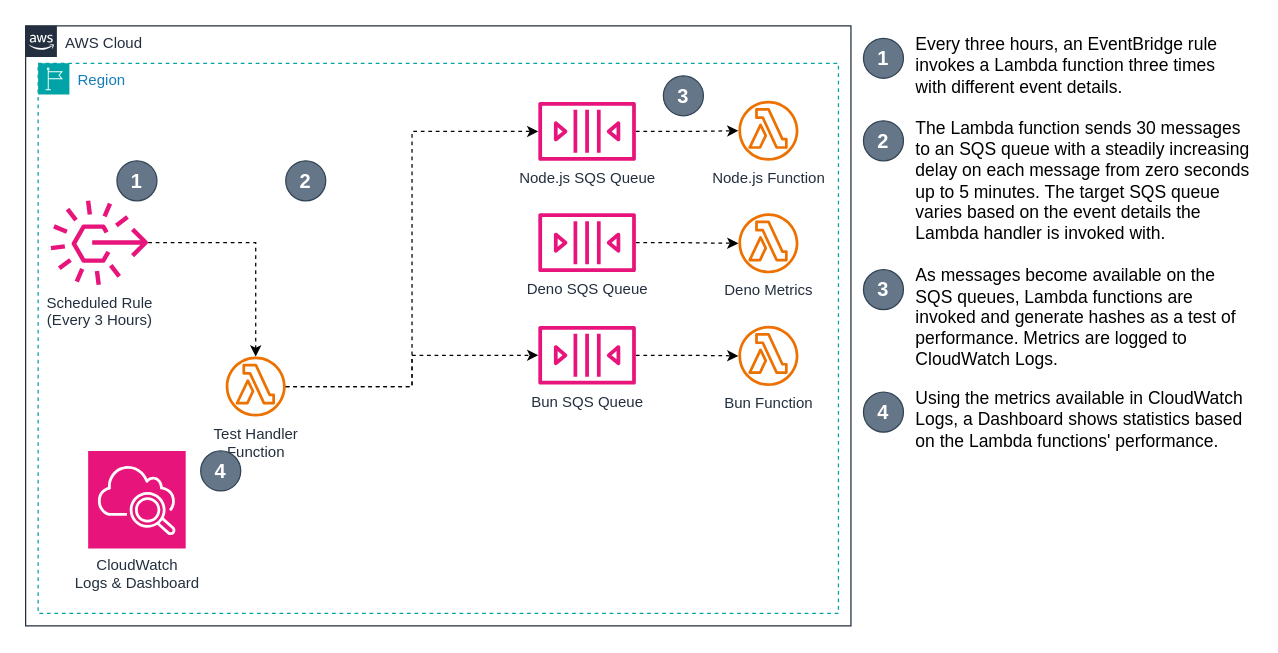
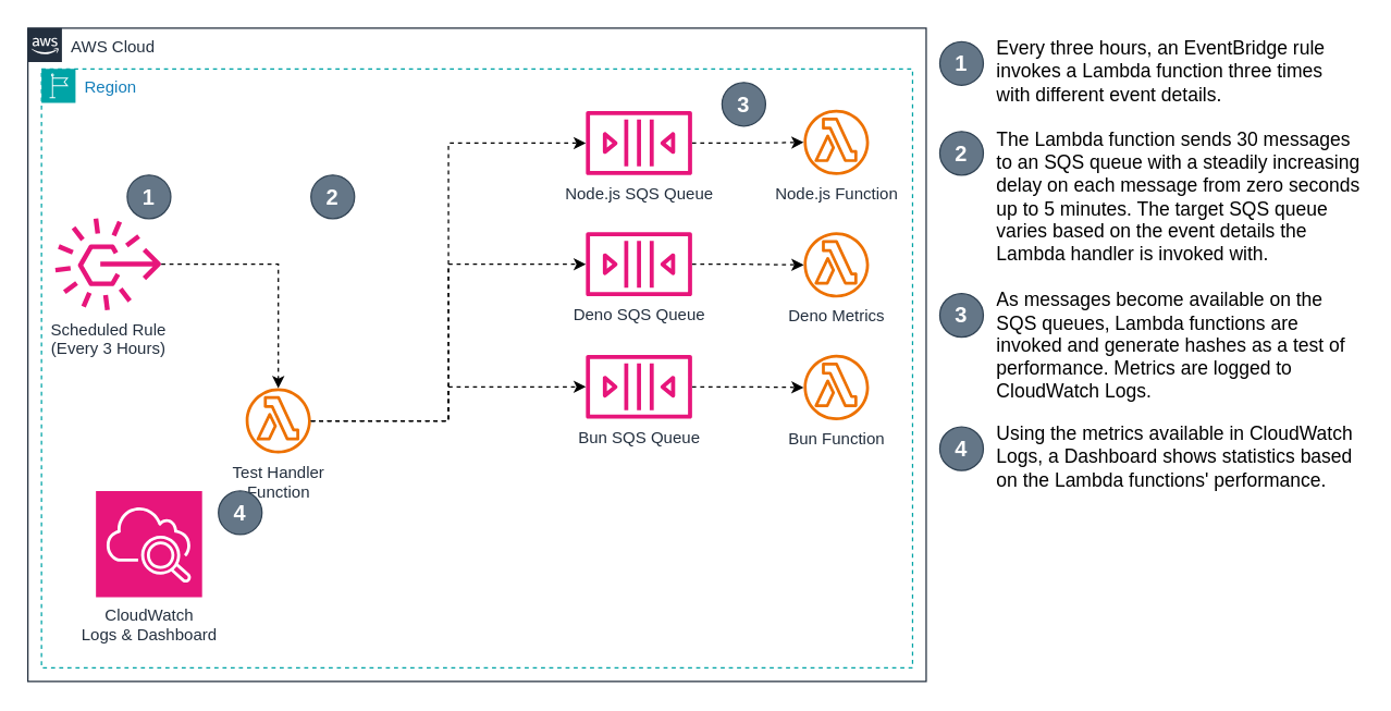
  <mxCell id="0" />
  <mxCell id="1" parent="0" />
  <mxCell id="2" value="AWS Cloud" style="points=[[0,0],[0.25,0],[0.5,0],[0.75,0],[1,0],[1,0.25],[1,0.5],[1,0.75],[1,1],[0.75,1],[0.5,1],[0.25,1],[0,1],[0,0.75],[0,0.5],[0,0.25]];outlineConnect=0;gradientColor=none;html=1;whiteSpace=wrap;fontSize=12;fontStyle=0;container=1;pointerEvents=0;collapsible=0;recursiveResize=0;shape=mxgraph.aws4.group;grIcon=mxgraph.aws4.group_aws_cloud_alt;strokeColor=#232F3E;fillColor=none;verticalAlign=top;align=left;spacingLeft=30;fontColor=#232F3E;dashed=0;" vertex="1" parent="1"><mxGeometry x="20" y="20" width="660" height="480" as="geometry" /></mxCell>
  <mxCell id="3" value="Region" style="points=[[0,0],[0.25,0],[0.5,0],[0.75,0],[1,0],[1,0.25],[1,0.5],[1,0.75],[1,1],[0.75,1],[0.5,1],[0.25,1],[0,1],[0,0.75],[0,0.5],[0,0.25]];outlineConnect=0;gradientColor=none;html=1;whiteSpace=wrap;fontSize=12;fontStyle=0;container=1;pointerEvents=0;collapsible=0;recursiveResize=0;shape=mxgraph.aws4.group;grIcon=mxgraph.aws4.group_region;strokeColor=#00A4A6;fillColor=none;verticalAlign=top;align=left;spacingLeft=30;fontColor=#147EBA;dashed=1;" vertex="1" parent="2"><mxGeometry x="10" y="30" width="640" height="440" as="geometry" /></mxCell>
  <mxCell id="4" value="Node.js Function" style="sketch=0;outlineConnect=0;fontColor=#232F3E;gradientColor=none;fillColor=#ED7100;strokeColor=none;dashed=0;verticalLabelPosition=bottom;verticalAlign=top;align=center;html=1;fontSize=12;fontStyle=0;aspect=fixed;pointerEvents=1;shape=mxgraph.aws4.lambda_function;" vertex="1" parent="3"><mxGeometry x="560" y="30" width="48" height="48" as="geometry" /></mxCell>
  <mxCell id="5" value="Deno Metrics" style="sketch=0;outlineConnect=0;fontColor=#232F3E;gradientColor=none;fillColor=#ED7100;strokeColor=none;dashed=0;verticalLabelPosition=bottom;verticalAlign=top;align=center;html=1;fontSize=12;fontStyle=0;aspect=fixed;pointerEvents=1;shape=mxgraph.aws4.lambda_function;" vertex="1" parent="3"><mxGeometry x="560" y="120" width="48" height="48" as="geometry" /></mxCell>
  <mxCell id="6" value="Bun Function" style="sketch=0;outlineConnect=0;fontColor=#232F3E;gradientColor=none;fillColor=#ED7100;strokeColor=none;dashed=0;verticalLabelPosition=bottom;verticalAlign=top;align=center;html=1;fontSize=12;fontStyle=0;aspect=fixed;pointerEvents=1;shape=mxgraph.aws4.lambda_function;" vertex="1" parent="3"><mxGeometry x="560" y="210" width="48" height="48" as="geometry" /></mxCell>
  <mxCell id="7" style="edgeStyle=orthogonalEdgeStyle;rounded=0;orthogonalLoop=1;jettySize=auto;html=1;dashed=1;" edge="1" parent="3" source="8" target="4"><mxGeometry relative="1" as="geometry" /></mxCell>
  <mxCell id="8" value="Node.js SQS Queue" style="sketch=0;outlineConnect=0;fontColor=#232F3E;gradientColor=none;fillColor=#E7157B;strokeColor=none;dashed=0;verticalLabelPosition=bottom;verticalAlign=top;align=center;html=1;fontSize=12;fontStyle=0;aspect=fixed;pointerEvents=1;shape=mxgraph.aws4.queue;points=[[0,0.5,0,0,0]];" vertex="1" parent="3"><mxGeometry x="400" y="31" width="78" height="47" as="geometry" /></mxCell>
  <mxCell id="9" style="edgeStyle=orthogonalEdgeStyle;rounded=0;orthogonalLoop=1;jettySize=auto;html=1;dashed=1;" edge="1" parent="3" source="10" target="5"><mxGeometry relative="1" as="geometry" /></mxCell>
  <mxCell id="10" value="Deno SQS Queue" style="sketch=0;outlineConnect=0;fontColor=#232F3E;gradientColor=none;fillColor=#E7157B;strokeColor=none;dashed=0;verticalLabelPosition=bottom;verticalAlign=top;align=center;html=1;fontSize=12;fontStyle=0;aspect=fixed;pointerEvents=1;shape=mxgraph.aws4.queue;points=[[0,0.5,0,0,0]];" vertex="1" parent="3"><mxGeometry x="400" y="120" width="78" height="47" as="geometry" /></mxCell>
  <mxCell id="11" style="edgeStyle=orthogonalEdgeStyle;rounded=0;orthogonalLoop=1;jettySize=auto;html=1;dashed=1;" edge="1" parent="3" source="12" target="6"><mxGeometry relative="1" as="geometry" /></mxCell>
  <mxCell id="12" value="Bun SQS Queue" style="sketch=0;outlineConnect=0;fontColor=#232F3E;gradientColor=none;fillColor=#E7157B;strokeColor=none;dashed=0;verticalLabelPosition=bottom;verticalAlign=top;align=center;html=1;fontSize=12;fontStyle=0;aspect=fixed;pointerEvents=1;shape=mxgraph.aws4.queue;points=[[0,0.5,0,0,0]];" vertex="1" parent="3"><mxGeometry x="400" y="210" width="78" height="47" as="geometry" /></mxCell>
  <mxCell id="13" value="Test Handler&lt;br&gt;Function" style="sketch=0;outlineConnect=0;fontColor=#232F3E;gradientColor=none;fillColor=#ED7100;strokeColor=none;dashed=0;verticalLabelPosition=bottom;verticalAlign=top;align=center;html=1;fontSize=12;fontStyle=0;aspect=fixed;pointerEvents=1;shape=mxgraph.aws4.lambda_function;" vertex="1" parent="3"><mxGeometry x="150" y="234.5" width="48" height="48" as="geometry" /></mxCell>
  <mxCell id="14" style="edgeStyle=orthogonalEdgeStyle;rounded=0;orthogonalLoop=1;jettySize=auto;html=1;dashed=1;" edge="1" parent="3" source="15" target="13"><mxGeometry relative="1" as="geometry" /></mxCell>
  <mxCell id="15" value="Scheduled Rule&lt;br&gt;(Every 3 Hours)" style="sketch=0;outlineConnect=0;fontColor=#232F3E;gradientColor=none;fillColor=#E7157B;strokeColor=none;dashed=0;verticalLabelPosition=bottom;verticalAlign=top;align=center;html=1;fontSize=12;fontStyle=0;aspect=fixed;pointerEvents=1;shape=mxgraph.aws4.rule_3;" vertex="1" parent="3"><mxGeometry x="10" y="109.5" width="78" height="68" as="geometry" /></mxCell>
  <mxCell id="16" style="edgeStyle=orthogonalEdgeStyle;rounded=0;orthogonalLoop=1;jettySize=auto;html=1;entryX=0;entryY=0.5;entryDx=0;entryDy=0;entryPerimeter=0;dashed=1;" edge="1" parent="3" source="13" target="8"><mxGeometry relative="1" as="geometry" /></mxCell>
+ <mxCell id="17" style="edgeStyle=orthogonalEdgeStyle;rounded=0;orthogonalLoop=1;jettySize=auto;html=1;entryX=0;entryY=0.5;entryDx=0;entryDy=0;entryPerimeter=0;dashed=1;" edge="1" parent="3" source="13" target="10"><mxGeometry relative="1" as="geometry" /></mxCell>
  <mxCell id="18" style="edgeStyle=orthogonalEdgeStyle;rounded=0;orthogonalLoop=1;jettySize=auto;html=1;entryX=0;entryY=0.5;entryDx=0;entryDy=0;entryPerimeter=0;dashed=1;" edge="1" parent="3" source="13" target="12"><mxGeometry relative="1" as="geometry" /></mxCell>
  <mxCell id="19" value="CloudWatch&lt;br&gt;Logs &amp;amp; Dashboard" style="sketch=0;points=[[0,0,0],[0.25,0,0],[0.5,0,0],[0.75,0,0],[1,0,0],[0,1,0],[0.25,1,0],[0.5,1,0],[0.75,1,0],[1,1,0],[0,0.25,0],[0,0.5,0],[0,0.75,0],[1,0.25,0],[1,0.5,0],[1,0.75,0]];points=[[0,0,0],[0.25,0,0],[0.5,0,0],[0.75,0,0],[1,0,0],[0,1,0],[0.25,1,0],[0.5,1,0],[0.75,1,0],[1,1,0],[0,0.25,0],[0,0.5,0],[0,0.75,0],[1,0.25,0],[1,0.5,0],[1,0.75,0]];outlineConnect=0;fontColor=#232F3E;fillColor=#E7157B;strokeColor=#ffffff;dashed=0;verticalLabelPosition=bottom;verticalAlign=top;align=center;html=1;fontSize=12;fontStyle=0;aspect=fixed;shape=mxgraph.aws4.resourceIcon;resIcon=mxgraph.aws4.cloudwatch_2;" vertex="1" parent="3"><mxGeometry x="40" y="310" width="78" height="78" as="geometry" /></mxCell>
  <mxCell id="20" value="1" style="ellipse;whiteSpace=wrap;html=1;aspect=fixed;fontSize=16;fontStyle=1;verticalAlign=middle;fillColor=#647687;fontColor=#ffffff;strokeColor=#314354;" vertex="1" parent="3"><mxGeometry x="63" y="78" width="32" height="32" as="geometry" /></mxCell>
  <mxCell id="21" value="2" style="ellipse;whiteSpace=wrap;html=1;aspect=fixed;fontSize=16;fontStyle=1;verticalAlign=middle;fillColor=#647687;fontColor=#ffffff;strokeColor=#314354;" vertex="1" parent="3"><mxGeometry x="198" y="78" width="32" height="32" as="geometry" /></mxCell>
  <mxCell id="22" value="3" style="ellipse;whiteSpace=wrap;html=1;aspect=fixed;fontSize=16;fontStyle=1;verticalAlign=middle;fillColor=#647687;fontColor=#ffffff;strokeColor=#314354;" vertex="1" parent="3"><mxGeometry x="500" y="10" width="32" height="32" as="geometry" /></mxCell>
  <mxCell id="23" value="4" style="ellipse;whiteSpace=wrap;html=1;aspect=fixed;fontSize=16;fontStyle=1;verticalAlign=middle;fillColor=#647687;fontColor=#ffffff;strokeColor=#314354;" vertex="1" parent="3"><mxGeometry x="130" y="310" width="32" height="32" as="geometry" /></mxCell>
  <mxCell id="24" value="&lt;span style=&quot;font-size: 14px; background-color: transparent; color: light-dark(rgb(0, 0, 0), rgb(255, 255, 255));&quot;&gt;Every three hours, an EventBridge rule invokes a Lambda function three times with different event details.&lt;/span&gt;&lt;div&gt;&lt;span style=&quot;font-size: 14px;&quot;&gt;&lt;br&gt;&lt;/span&gt;&lt;span style=&quot;font-size: 14px; background-color: transparent; color: light-dark(rgb(0, 0, 0), rgb(255, 255, 255));&quot;&gt;The Lambda function sends 30 messages to an SQS queue with a steadily increasing delay on each message from zero seconds up to 5 minutes. The target SQS queue varies based on the event details the Lambda handler is invoked with.&lt;/span&gt;&lt;/div&gt;&lt;div&gt;&lt;span style=&quot;font-size: 14px;&quot;&gt;&lt;br&gt;&lt;/span&gt;&lt;span style=&quot;font-size: 14px; background-color: transparent; color: light-dark(rgb(0, 0, 0), rgb(255, 255, 255));&quot;&gt;As messages become available on the SQS queues, Lambda functions are invoked and generate hashes as a test of performance. Metrics are logged to CloudWatch Logs.&lt;br&gt;&lt;/span&gt;&lt;br&gt;&lt;span style=&quot;font-size: 14px; background-color: transparent; color: light-dark(rgb(0, 0, 0), rgb(255, 255, 255));&quot;&gt;Using the metrics available in CloudWatch Logs, a Dashboard shows statistics based on the Lambda functions' performance.&lt;/span&gt;&lt;/div&gt;" style="text;html=1;whiteSpace=wrap;overflow=hidden;rounded=0;font-size 14px;" vertex="1" parent="1"><mxGeometry x="730" y="20" width="270" height="350" as="geometry" /></mxCell>
  <mxCell id="25" value="1" style="ellipse;whiteSpace=wrap;html=1;aspect=fixed;fontSize=16;fontStyle=1;verticalAlign=middle;fillColor=#647687;fontColor=#ffffff;strokeColor=#314354;" vertex="1" parent="1"><mxGeometry x="690" y="30" width="32" height="32" as="geometry" /></mxCell>
  <mxCell id="26" value="2" style="ellipse;whiteSpace=wrap;html=1;aspect=fixed;fontSize=16;fontStyle=1;verticalAlign=middle;fillColor=#647687;fontColor=#ffffff;strokeColor=#314354;" vertex="1" parent="1"><mxGeometry x="690" y="96" width="32" height="32" as="geometry" /></mxCell>
  <mxCell id="27" value="3" style="ellipse;whiteSpace=wrap;html=1;aspect=fixed;fontSize=16;fontStyle=1;verticalAlign=middle;fillColor=#647687;fontColor=#ffffff;strokeColor=#314354;" vertex="1" parent="1"><mxGeometry x="690" y="215" width="32" height="32" as="geometry" /></mxCell>
  <mxCell id="28" value="4" style="ellipse;whiteSpace=wrap;html=1;aspect=fixed;fontSize=16;fontStyle=1;verticalAlign=middle;fillColor=#647687;fontColor=#ffffff;strokeColor=#314354;" vertex="1" parent="1"><mxGeometry x="690" y="313" width="32" height="32" as="geometry" /></mxCell>
